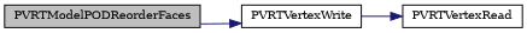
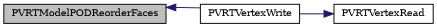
  digraph {
    fontname="DejaVu Serif"
    rankdir=LR
    node [color=black fillcolor=white fontname="DejaVu Serif" fontsize=10 shape=record style=filled]
    edge [color=midnightblue fontname="DejaVu Serif" fontsize=10 labelfontname=Helvetica labelfontsize=10 style=solid]
    n1 [fillcolor=grey75 fontcolor=black height=0.2 label=PVRTModelPODReorderFaces width=0.4]
    n2 [height=0.2 label=PVRTVertexWrite width=0.4]
    n3 [height=0.2 label=PVRTVertexRead width=0.4]
-   n1 -> n2
+   n2 -> n1
    n2 -> n3
  }
